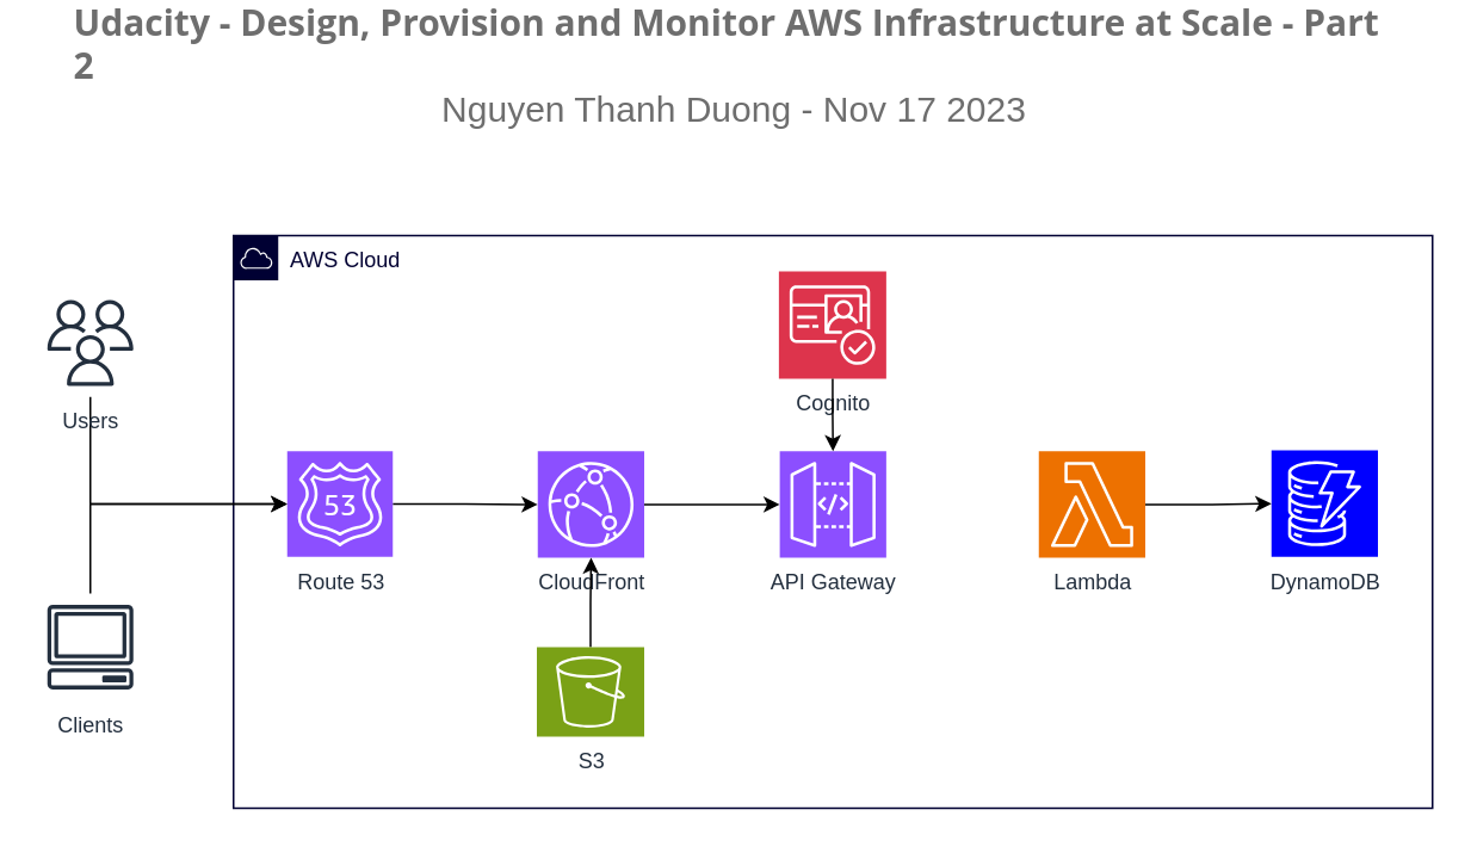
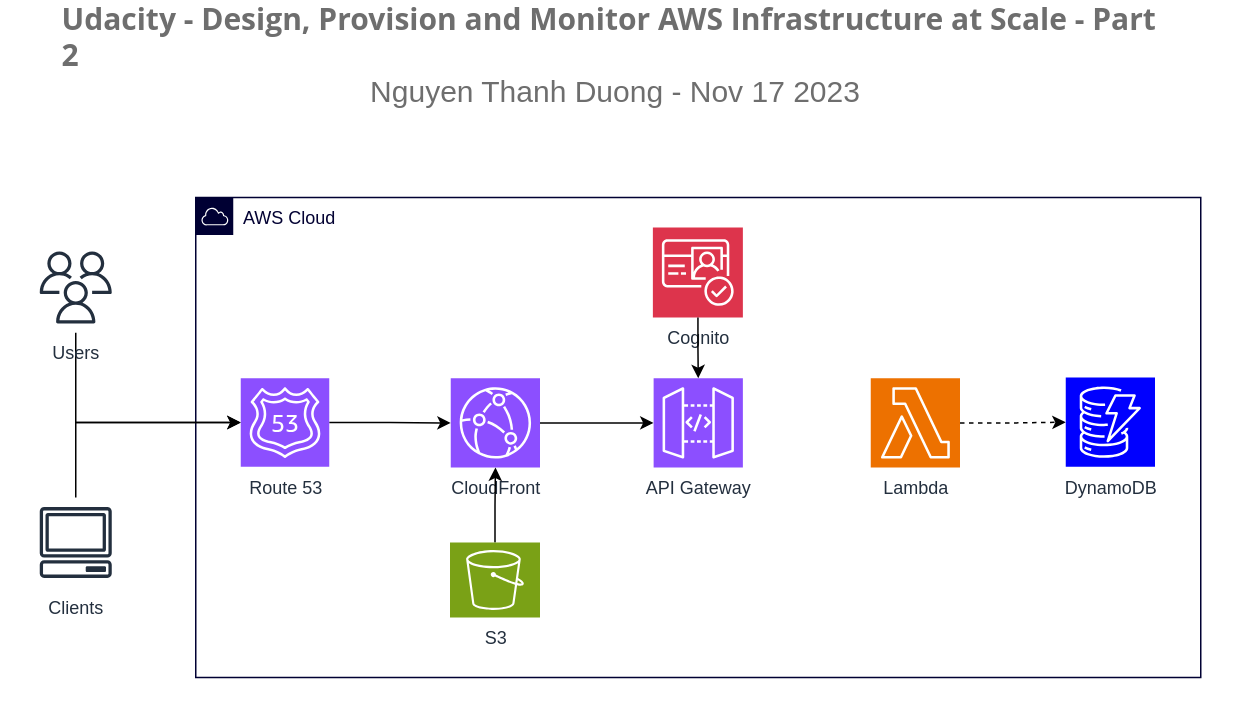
  <mxCell id="0" />
  <mxCell id="1" parent="0" />
  <mxCell id="2" value="&lt;font color=&quot;#030233&quot;&gt;AWS Cloud&lt;/font&gt;" style="sketch=0;outlineConnect=0;gradientColor=none;html=1;whiteSpace=wrap;fontSize=12;fontStyle=0;shape=mxgraph.aws4.group;grIcon=mxgraph.aws4.group_aws_cloud;strokeColor=#000033;fillColor=none;verticalAlign=top;align=left;spacingLeft=30;fontColor=#AAB7B8;dashed=0;" vertex="1" parent="1"><mxGeometry x="130" y="130" width="670" height="320" as="geometry" /></mxCell>
  <mxCell id="3" style="edgeStyle=orthogonalEdgeStyle;rounded=0;orthogonalLoop=1;jettySize=auto;html=1;" edge="1" parent="1" source="4" target="6"><mxGeometry relative="1" as="geometry" /></mxCell>
  <mxCell id="4" value="Route 53" style="sketch=0;points=[[0,0,0],[0.25,0,0],[0.5,0,0],[0.75,0,0],[1,0,0],[0,1,0],[0.25,1,0],[0.5,1,0],[0.75,1,0],[1,1,0],[0,0.25,0],[0,0.5,0],[0,0.75,0],[1,0.25,0],[1,0.5,0],[1,0.75,0]];outlineConnect=0;fontColor=#232F3E;fillColor=#8C4FFF;strokeColor=#ffffff;dashed=0;verticalLabelPosition=bottom;verticalAlign=top;align=center;html=1;fontSize=12;fontStyle=0;aspect=fixed;shape=mxgraph.aws4.resourceIcon;resIcon=mxgraph.aws4.route_53;" vertex="1" parent="1"><mxGeometry x="160" y="250.5" width="59" height="59" as="geometry" /></mxCell>
  <mxCell id="5" style="edgeStyle=orthogonalEdgeStyle;rounded=0;orthogonalLoop=1;jettySize=auto;html=1;" edge="1" parent="1" source="6" target="7"><mxGeometry relative="1" as="geometry" /></mxCell>
  <mxCell id="6" value="CloudFront" style="sketch=0;points=[[0,0,0],[0.25,0,0],[0.5,0,0],[0.75,0,0],[1,0,0],[0,1,0],[0.25,1,0],[0.5,1,0],[0.75,1,0],[1,1,0],[0,0.25,0],[0,0.5,0],[0,0.75,0],[1,0.25,0],[1,0.5,0],[1,0.75,0]];outlineConnect=0;fontColor=#232F3E;fillColor=#8C4FFF;strokeColor=#ffffff;dashed=0;verticalLabelPosition=bottom;verticalAlign=top;align=center;html=1;fontSize=12;fontStyle=0;aspect=fixed;shape=mxgraph.aws4.resourceIcon;resIcon=mxgraph.aws4.cloudfront;" vertex="1" parent="1"><mxGeometry x="300" y="250.5" width="59.5" height="59.5" as="geometry" /></mxCell>
  <mxCell id="7" value="API Gateway" style="sketch=0;points=[[0,0,0],[0.25,0,0],[0.5,0,0],[0.75,0,0],[1,0,0],[0,1,0],[0.25,1,0],[0.5,1,0],[0.75,1,0],[1,1,0],[0,0.25,0],[0,0.5,0],[0,0.75,0],[1,0.25,0],[1,0.5,0],[1,0.75,0]];outlineConnect=0;fontColor=#232F3E;fillColor=#8C4FFF;strokeColor=#ffffff;dashed=0;verticalLabelPosition=bottom;verticalAlign=top;align=center;html=1;fontSize=12;fontStyle=0;aspect=fixed;shape=mxgraph.aws4.resourceIcon;resIcon=mxgraph.aws4.api_gateway;" vertex="1" parent="1"><mxGeometry x="435.25" y="250.5" width="59.5" height="59.5" as="geometry" /></mxCell>
- <mxCell id="8" style="edgeStyle=orthogonalEdgeStyle;rounded=0;orthogonalLoop=1;jettySize=auto;html=1;" edge="1" parent="1" source="9" target="10"><mxGeometry relative="1" as="geometry" /></mxCell>
+ <mxCell id="8" style="edgeStyle=orthogonalEdgeStyle;rounded=0;orthogonalLoop=1;jettySize=auto;html=1;dashed=1;" edge="1" parent="1" source="9" target="10"><mxGeometry relative="1" as="geometry" /></mxCell>
  <mxCell id="9" value="Lambda" style="sketch=0;points=[[0,0,0],[0.25,0,0],[0.5,0,0],[0.75,0,0],[1,0,0],[0,1,0],[0.25,1,0],[0.5,1,0],[0.75,1,0],[1,1,0],[0,0.25,0],[0,0.5,0],[0,0.75,0],[1,0.25,0],[1,0.5,0],[1,0.75,0]];outlineConnect=0;fontColor=#232F3E;fillColor=#ED7100;strokeColor=#ffffff;dashed=0;verticalLabelPosition=bottom;verticalAlign=top;align=center;html=1;fontSize=12;fontStyle=0;aspect=fixed;shape=mxgraph.aws4.resourceIcon;resIcon=mxgraph.aws4.lambda;" vertex="1" parent="1"><mxGeometry x="580" y="250.5" width="59.5" height="59.5" as="geometry" /></mxCell>
  <mxCell id="10" value="DynamoDB" style="sketch=0;points=[[0,0,0],[0.25,0,0],[0.5,0,0],[0.75,0,0],[1,0,0],[0,1,0],[0.25,1,0],[0.5,1,0],[0.75,1,0],[1,1,0],[0,0.25,0],[0,0.5,0],[0,0.75,0],[1,0.25,0],[1,0.5,0],[1,0.75,0]];outlineConnect=0;fontColor=#232F3E;fillColor=#0000FF;strokeColor=#ffffff;dashed=0;verticalLabelPosition=bottom;verticalAlign=top;align=center;html=1;fontSize=12;fontStyle=0;aspect=fixed;shape=mxgraph.aws4.resourceIcon;resIcon=mxgraph.aws4.dynamodb;" vertex="1" parent="1"><mxGeometry x="710" y="250" width="59.5" height="59.5" as="geometry" /></mxCell>
  <mxCell id="11" value="Cognito" style="sketch=0;points=[[0,0,0],[0.25,0,0],[0.5,0,0],[0.75,0,0],[1,0,0],[0,1,0],[0.25,1,0],[0.5,1,0],[0.75,1,0],[1,1,0],[0,0.25,0],[0,0.5,0],[0,0.75,0],[1,0.25,0],[1,0.5,0],[1,0.75,0]];outlineConnect=0;fontColor=#232F3E;fillColor=#DD344C;strokeColor=#ffffff;dashed=0;verticalLabelPosition=bottom;verticalAlign=top;align=center;html=1;fontSize=12;fontStyle=0;aspect=fixed;shape=mxgraph.aws4.resourceIcon;resIcon=mxgraph.aws4.cognito;" vertex="1" parent="1"><mxGeometry x="434.75" y="150" width="60" height="60" as="geometry" /></mxCell>
  <mxCell id="12" style="edgeStyle=orthogonalEdgeStyle;rounded=0;orthogonalLoop=1;jettySize=auto;html=1;entryX=0.5;entryY=0;entryDx=0;entryDy=0;entryPerimeter=0;" edge="1" parent="1" source="11" target="7"><mxGeometry relative="1" as="geometry" /></mxCell>
  <mxCell id="13" style="edgeStyle=orthogonalEdgeStyle;rounded=0;orthogonalLoop=1;jettySize=auto;html=1;" edge="1" parent="1" source="14" target="6"><mxGeometry relative="1" as="geometry" /></mxCell>
  <mxCell id="14" value="S3" style="sketch=0;points=[[0,0,0],[0.25,0,0],[0.5,0,0],[0.75,0,0],[1,0,0],[0,1,0],[0.25,1,0],[0.5,1,0],[0.75,1,0],[1,1,0],[0,0.25,0],[0,0.5,0],[0,0.75,0],[1,0.25,0],[1,0.5,0],[1,0.75,0]];outlineConnect=0;fontColor=#232F3E;fillColor=#7AA116;strokeColor=#ffffff;dashed=0;verticalLabelPosition=bottom;verticalAlign=top;align=center;html=1;fontSize=12;fontStyle=0;aspect=fixed;shape=mxgraph.aws4.resourceIcon;resIcon=mxgraph.aws4.s3;" vertex="1" parent="1"><mxGeometry x="299.5" y="360" width="60" height="50" as="geometry" /></mxCell>
  <mxCell id="15" style="edgeStyle=orthogonalEdgeStyle;rounded=0;orthogonalLoop=1;jettySize=auto;html=1;" edge="1" parent="1" source="16"><mxGeometry relative="1" as="geometry"><mxPoint x="160" y="280" as="targetPoint" /><Array as="points"><mxPoint x="50" y="280" /></Array></mxGeometry></mxCell>
  <mxCell id="16" value="Users" style="sketch=0;outlineConnect=0;fontColor=#232F3E;gradientColor=none;strokeColor=#232F3E;fillColor=#ffffff;dashed=0;verticalLabelPosition=bottom;verticalAlign=top;align=center;html=1;fontSize=12;fontStyle=0;aspect=fixed;shape=mxgraph.aws4.resourceIcon;resIcon=mxgraph.aws4.users;" vertex="1" parent="1"><mxGeometry x="20" y="160" width="60" height="60" as="geometry" /></mxCell>
  <mxCell id="17" value="Clients" style="sketch=0;outlineConnect=0;fontColor=#232F3E;gradientColor=none;strokeColor=#232F3E;fillColor=#ffffff;dashed=0;verticalLabelPosition=bottom;verticalAlign=top;align=center;html=1;fontSize=12;fontStyle=0;aspect=fixed;shape=mxgraph.aws4.resourceIcon;resIcon=mxgraph.aws4.client;" vertex="1" parent="1"><mxGeometry x="20" y="330" width="60" height="60" as="geometry" /></mxCell>
  <mxCell id="18" style="edgeStyle=orthogonalEdgeStyle;rounded=0;orthogonalLoop=1;jettySize=auto;html=1;entryX=0;entryY=0.5;entryDx=0;entryDy=0;entryPerimeter=0;" edge="1" parent="1" source="17" target="4"><mxGeometry relative="1" as="geometry"><Array as="points"><mxPoint x="50" y="280" /></Array></mxGeometry></mxCell>
  <mxCell id="19" value="&lt;h5 style=&quot;border-width: 0px; border-style: solid; box-sizing: border-box; border-color: var(--chakra-colors-gray-200); overflow-wrap: break-word; outline-color: var(--chakra-colors-blue-500); margin-top: 0px; margin-right: var(--chakra-space-2); margin-bottom: 0px; margin-left: 0px; font-family: &amp;quot;Open Sans&amp;quot;, sans-serif; line-height: var(--chakra-lineHeights-tall); text-align: start;&quot; class=&quot;chakra-heading css-16yofvr&quot;&gt;&lt;font style=&quot;font-size: 20px;&quot; color=&quot;#6e6e6e&quot;&gt;Udacity - Design, Provision and Monitor AWS Infrastructure at Scale - Part 2&lt;br&gt;&lt;/font&gt;&lt;/h5&gt;&lt;div&gt;&lt;font style=&quot;font-size: 20px;&quot; color=&quot;#6e6e6e&quot;&gt;Nguyen Thanh Duong - Nov 17 2023&lt;/font&gt;&lt;/div&gt;" style="text;html=1;strokeColor=none;fillColor=none;align=center;verticalAlign=middle;whiteSpace=wrap;rounded=0;" vertex="1" parent="1"><mxGeometry x="40" y="20" width="740" height="30" as="geometry" /></mxCell>
